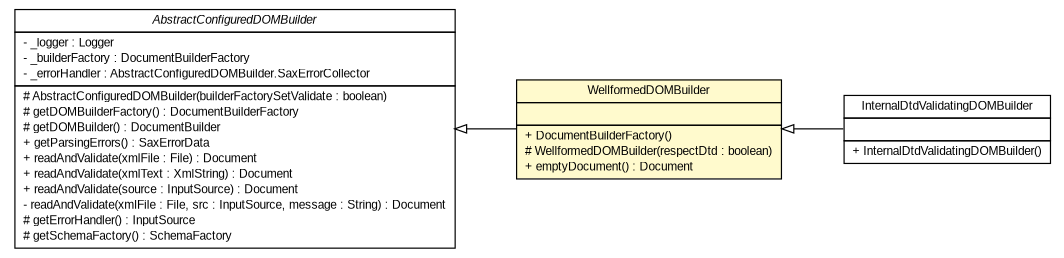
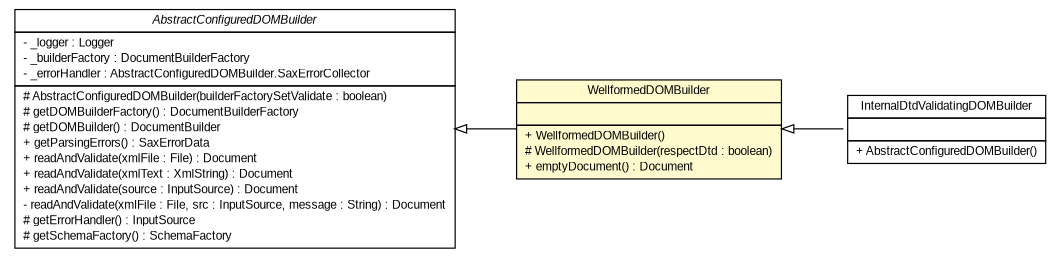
  digraph {
    nodesep=0.25
    rankdir=LR
    ranksep=0.5
    node [fontcolor=black fontname=arial fontsize=10.0 shape=plaintext]
    edge [arrowtail=empty dir=back fontname=arial fontsize=10 headport=p labelfontname=arial labelfontsize=10 tailport=p]
-   n1 [label=<<table title="org.tanjakostic.jcleancim.xml.WellformedDOMBuilder" border="0" cellborder="1" cellspacing="0" cellpadding="2" port="p" bgcolor="lemonChiffon" href="./WellformedDOMBuilder.html"> 		<tr><td><table border="0" cellspacing="0" cellpadding="1"> <tr><td align="center" balign="center"> WellformedDOMBuilder </td></tr> 		</table></td></tr> 		<tr><td><table border="0" cellspacing="0" cellpadding="1"> <tr><td align="left" balign="left">  </td></tr> 		</table></td></tr> 		<tr><td><table border="0" cellspacing="0" cellpadding="1"> <tr><td align="left" balign="left"> + DocumentBuilderFactory() </td></tr> <tr><td align="left" balign="left"> # WellformedDOMBuilder(respectDtd : boolean) </td></tr> <tr><td align="left" balign="left"> + emptyDocument() : Document </td></tr> 		</table></td></tr> 		</table>>]
-   n2 [label=<<table title="org.tanjakostic.jcleancim.xml.InternalDtdValidatingDOMBuilder" border="0" cellborder="1" cellspacing="0" cellpadding="2" port="p" href="./InternalDtdValidatingDOMBuilder.html"> 		<tr><td><table border="0" cellspacing="0" cellpadding="1"> <tr><td align="center" balign="center"> InternalDtdValidatingDOMBuilder </td></tr> 		</table></td></tr> 		<tr><td><table border="0" cellspacing="0" cellpadding="1"> <tr><td align="left" balign="left">  </td></tr> 		</table></td></tr> 		<tr><td><table border="0" cellspacing="0" cellpadding="1"> <tr><td align="left" balign="left"> + InternalDtdValidatingDOMBuilder() </td></tr> 		</table></td></tr> 		</table>>]
+   n1 [label=<<table title="org.tanjakostic.jcleancim.xml.WellformedDOMBuilder" border="0" cellborder="1" cellspacing="0" cellpadding="2" port="p" bgcolor="lemonChiffon" href="./WellformedDOMBuilder.html"> 		<tr><td><table border="0" cellspacing="0" cellpadding="1"> <tr><td align="center" balign="center"> WellformedDOMBuilder </td></tr> 		</table></td></tr> 		<tr><td><table border="0" cellspacing="0" cellpadding="1"> <tr><td align="left" balign="left">  </td></tr> 		</table></td></tr> 		<tr><td><table border="0" cellspacing="0" cellpadding="1"> <tr><td align="left" balign="left"> + WellformedDOMBuilder() </td></tr> <tr><td align="left" balign="left"> # WellformedDOMBuilder(respectDtd : boolean) </td></tr> <tr><td align="left" balign="left"> + emptyDocument() : Document </td></tr> 		</table></td></tr> 		</table>>]
+   n2 [label=<<table title="org.tanjakostic.jcleancim.xml.InternalDtdValidatingDOMBuilder" border="0" cellborder="1" cellspacing="0" cellpadding="2" port="p" href="./InternalDtdValidatingDOMBuilder.html"> 		<tr><td><table border="0" cellspacing="0" cellpadding="1"> <tr><td align="center" balign="center"> InternalDtdValidatingDOMBuilder </td></tr> 		</table></td></tr> 		<tr><td><table border="0" cellspacing="0" cellpadding="1"> <tr><td align="left" balign="left">  </td></tr> 		</table></td></tr> 		<tr><td><table border="0" cellspacing="0" cellpadding="1"> <tr><td align="left" balign="left"> + AbstractConfiguredDOMBuilder() </td></tr> 		</table></td></tr> 		</table>>]
    n3 [label=<<table title="org.tanjakostic.jcleancim.xml.AbstractConfiguredDOMBuilder" border="0" cellborder="1" cellspacing="0" cellpadding="2" port="p" href="./AbstractConfiguredDOMBuilder.html"> 		<tr><td><table border="0" cellspacing="0" cellpadding="1"> <tr><td align="center" balign="center"><font face="Arial Italic"> AbstractConfiguredDOMBuilder </font></td></tr> 		</table></td></tr> 		<tr><td><table border="0" cellspacing="0" cellpadding="1"> <tr><td align="left" balign="left"> - _logger : Logger </td></tr> <tr><td align="left" balign="left"> - _builderFactory : DocumentBuilderFactory </td></tr> <tr><td align="left" balign="left"> - _errorHandler : AbstractConfiguredDOMBuilder.SaxErrorCollector </td></tr> 		</table></td></tr> 		<tr><td><table border="0" cellspacing="0" cellpadding="1"> <tr><td align="left" balign="left"> # AbstractConfiguredDOMBuilder(builderFactorySetValidate : boolean) </td></tr> <tr><td align="left" balign="left"> # getDOMBuilderFactory() : DocumentBuilderFactory </td></tr> <tr><td align="left" balign="left"> # getDOMBuilder() : DocumentBuilder </td></tr> <tr><td align="left" balign="left"> + getParsingErrors() : SaxErrorData </td></tr> <tr><td align="left" balign="left"> + readAndValidate(xmlFile : File) : Document </td></tr> <tr><td align="left" balign="left"> + readAndValidate(xmlText : XmlString) : Document </td></tr> <tr><td align="left" balign="left"> + readAndValidate(source : InputSource) : Document </td></tr> <tr><td align="left" balign="left"> - readAndValidate(xmlFile : File, src : InputSource, message : String) : Document </td></tr> <tr><td align="left" balign="left"> # getErrorHandler() : InputSource </td></tr> <tr><td align="left" balign="left"> # getSchemaFactory() : SchemaFactory </td></tr> 		</table></td></tr> 		</table>>]
    n1 -> n2
    n3 -> n1
  }
